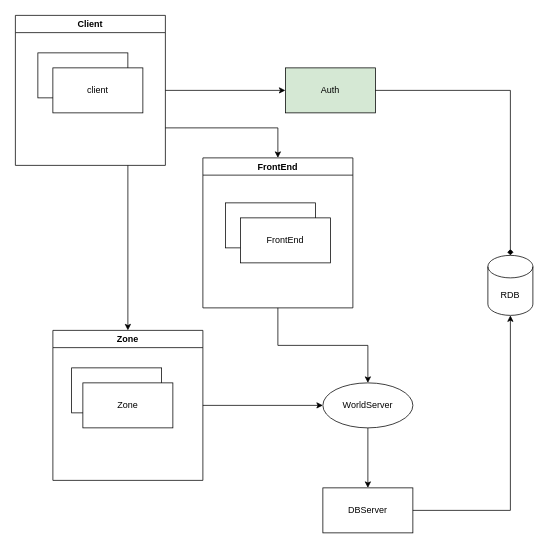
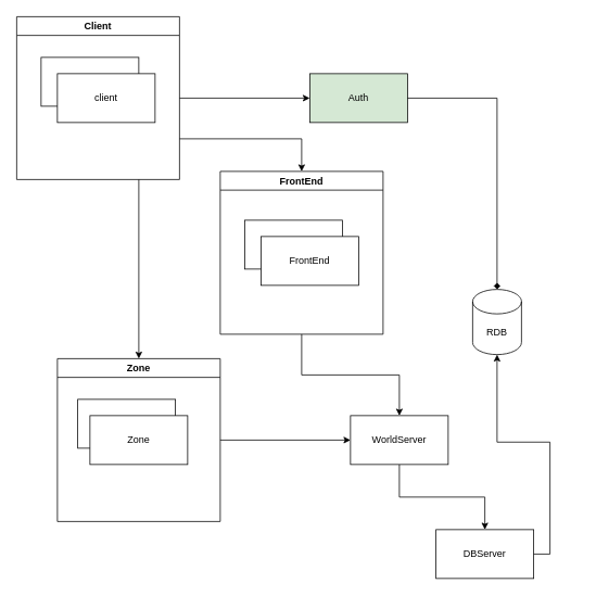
  <mxCell id="0" />
  <mxCell id="1" parent="0" />
  <mxCell id="2" value="Auth" style="rounded=0;whiteSpace=wrap;html=1;fillColor=#d5e8d4;" vertex="1" parent="1"><mxGeometry x="380" y="90" width="120" height="60" as="geometry" /></mxCell>
  <mxCell id="3" style="edgeStyle=orthogonalEdgeStyle;rounded=0;orthogonalLoop=1;jettySize=auto;html=1;exitX=0.5;exitY=1;exitDx=0;exitDy=0;" edge="1" parent="1" source="4" target="5"><mxGeometry relative="1" as="geometry" /></mxCell>
- <mxCell id="4" value="WorldServer" style="ellipse;whiteSpace=wrap;html=1;" vertex="1" parent="1"><mxGeometry x="430" y="510" width="120" height="60" as="geometry" /></mxCell>
- <mxCell id="5" value="DBServer" style="rounded=0;whiteSpace=wrap;html=1;" vertex="1" parent="1"><mxGeometry x="430" y="650" width="120" height="60" as="geometry" /></mxCell>
- <mxCell id="6" value="RDB" style="shape=cylinder3;whiteSpace=wrap;html=1;boundedLbl=1;backgroundOutline=1;size=15;" vertex="1" parent="1"><mxGeometry x="650" y="340" width="60" height="80" as="geometry" /></mxCell>
+ <mxCell id="4" value="WorldServer" style="rounded=0;whiteSpace=wrap;html=1;" vertex="1" parent="1"><mxGeometry x="430" y="510" width="120" height="60" as="geometry" /></mxCell>
+ <mxCell id="5" value="DBServer" style="rounded=0;whiteSpace=wrap;html=1;" vertex="1" parent="1"><mxGeometry x="535" y="650" width="120" height="60" as="geometry" /></mxCell>
+ <mxCell id="6" value="RDB" style="shape=cylinder3;whiteSpace=wrap;html=1;boundedLbl=1;backgroundOutline=1;size=15;" vertex="1" parent="1"><mxGeometry x="580" y="355" width="60" height="80" as="geometry" /></mxCell>
  <mxCell id="7" style="edgeStyle=orthogonalEdgeStyle;rounded=0;orthogonalLoop=1;jettySize=auto;html=1;exitX=1;exitY=0.5;exitDx=0;exitDy=0;entryX=0.5;entryY=1;entryDx=0;entryDy=0;entryPerimeter=0;" edge="1" parent="1" source="5" target="6"><mxGeometry relative="1" as="geometry" /></mxCell>
  <mxCell id="8" style="edgeStyle=orthogonalEdgeStyle;rounded=0;orthogonalLoop=1;jettySize=auto;html=1;exitX=1;exitY=0.5;exitDx=0;exitDy=0;entryX=0.5;entryY=0;entryDx=0;entryDy=0;entryPerimeter=0;endArrow=diamond;" edge="1" parent="1" source="2" target="6"><mxGeometry relative="1" as="geometry" /></mxCell>
  <mxCell id="9" style="edgeStyle=orthogonalEdgeStyle;rounded=0;orthogonalLoop=1;jettySize=auto;html=1;exitX=1;exitY=0.5;exitDx=0;exitDy=0;entryX=0;entryY=0.5;entryDx=0;entryDy=0;" edge="1" parent="1" source="12" target="2"><mxGeometry relative="1" as="geometry" /></mxCell>
  <mxCell id="10" style="edgeStyle=orthogonalEdgeStyle;rounded=0;orthogonalLoop=1;jettySize=auto;html=1;exitX=1;exitY=0.75;exitDx=0;exitDy=0;entryX=0.5;entryY=0;entryDx=0;entryDy=0;" edge="1" parent="1" source="12" target="16"><mxGeometry relative="1" as="geometry" /></mxCell>
  <mxCell id="11" style="edgeStyle=orthogonalEdgeStyle;rounded=0;orthogonalLoop=1;jettySize=auto;html=1;exitX=0.75;exitY=1;exitDx=0;exitDy=0;" edge="1" parent="1" source="12" target="20"><mxGeometry relative="1" as="geometry" /></mxCell>
  <mxCell id="12" value="Client" style="swimlane;whiteSpace=wrap;html=1;" vertex="1" parent="1"><mxGeometry x="20" y="20" width="200" height="200" as="geometry" /></mxCell>
  <mxCell id="13" value="client" style="rounded=0;whiteSpace=wrap;html=1;" vertex="1" parent="12"><mxGeometry x="30" y="50" width="120" height="60" as="geometry" /></mxCell>
  <mxCell id="14" value="client" style="rounded=0;whiteSpace=wrap;html=1;" vertex="1" parent="12"><mxGeometry x="50" y="70" width="120" height="60" as="geometry" /></mxCell>
  <mxCell id="15" style="edgeStyle=orthogonalEdgeStyle;rounded=0;orthogonalLoop=1;jettySize=auto;html=1;exitX=0.5;exitY=1;exitDx=0;exitDy=0;entryX=0.5;entryY=0;entryDx=0;entryDy=0;" edge="1" parent="1" source="16" target="4"><mxGeometry relative="1" as="geometry" /></mxCell>
  <mxCell id="16" value="FrontEnd" style="swimlane;whiteSpace=wrap;html=1;" vertex="1" parent="1"><mxGeometry x="270" y="210" width="200" height="200" as="geometry" /></mxCell>
  <mxCell id="17" value="FrontEnd" style="rounded=0;whiteSpace=wrap;html=1;" vertex="1" parent="16"><mxGeometry x="30" y="60" width="120" height="60" as="geometry" /></mxCell>
  <mxCell id="18" value="FrontEnd" style="rounded=0;whiteSpace=wrap;html=1;" vertex="1" parent="16"><mxGeometry x="50" y="80" width="120" height="60" as="geometry" /></mxCell>
  <mxCell id="19" style="edgeStyle=orthogonalEdgeStyle;rounded=0;orthogonalLoop=1;jettySize=auto;html=1;exitX=1;exitY=0.5;exitDx=0;exitDy=0;" edge="1" parent="1" source="20" target="4"><mxGeometry relative="1" as="geometry" /></mxCell>
  <mxCell id="20" value="Zone" style="swimlane;whiteSpace=wrap;html=1;" vertex="1" parent="1"><mxGeometry x="70" y="440" width="200" height="200" as="geometry" /></mxCell>
  <mxCell id="21" value="Zone" style="rounded=0;whiteSpace=wrap;html=1;" vertex="1" parent="20"><mxGeometry x="25" y="50" width="120" height="60" as="geometry" /></mxCell>
  <mxCell id="22" value="Zone" style="rounded=0;whiteSpace=wrap;html=1;" vertex="1" parent="20"><mxGeometry x="40" y="70" width="120" height="60" as="geometry" /></mxCell>
